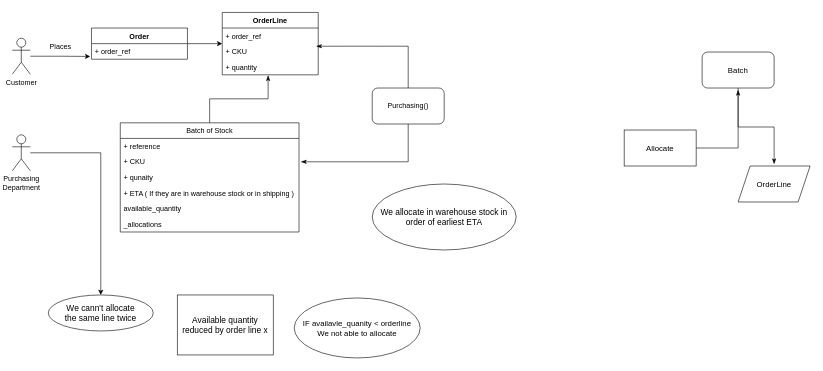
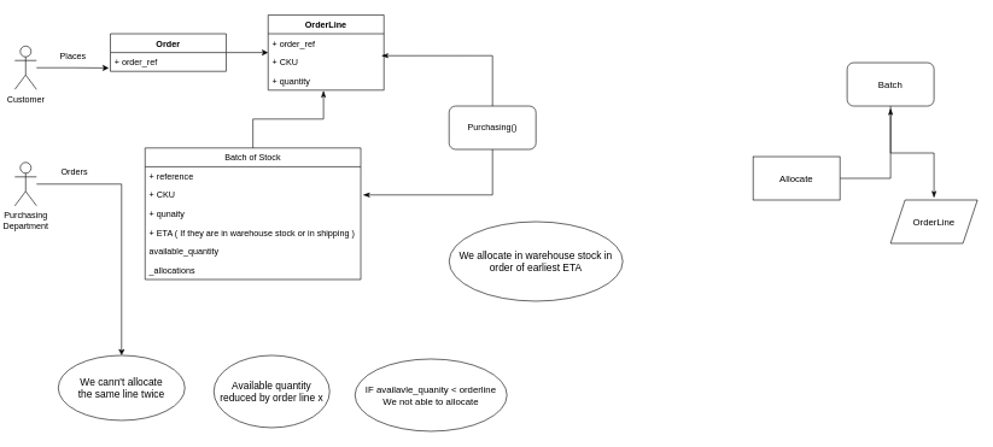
  <mxCell id="0" />
  <mxCell id="1" parent="0" />
  <mxCell id="2" style="edgeStyle=orthogonalEdgeStyle;rounded=0;orthogonalLoop=1;jettySize=auto;html=1;entryX=-0.013;entryY=0.821;entryDx=0;entryDy=0;entryPerimeter=0;" parent="1" source="3" target="7" edge="1"><mxGeometry relative="1" as="geometry" /></mxCell>
  <mxCell id="3" value="Customer" style="shape=umlActor;verticalLabelPosition=bottom;verticalAlign=top;html=1;" parent="1" vertex="1"><mxGeometry x="20" y="63" width="30" height="60" as="geometry" /></mxCell>
  <mxCell id="4" value="Places" style="text;html=1;align=center;verticalAlign=middle;resizable=0;points=[];autosize=1;" parent="1" vertex="1"><mxGeometry x="70" y="63" width="60" height="30" as="geometry" /></mxCell>
  <mxCell id="5" value="" style="edgeStyle=orthogonalEdgeStyle;rounded=0;orthogonalLoop=1;jettySize=auto;html=1;" parent="1" source="6" target="8" edge="1"><mxGeometry relative="1" as="geometry" /></mxCell>
  <mxCell id="6" value="Order" style="swimlane;fontStyle=1;align=center;verticalAlign=top;childLayout=stackLayout;horizontal=1;startSize=26;horizontalStack=0;resizeParent=1;resizeParentMax=0;resizeLast=0;collapsible=1;marginBottom=0;" parent="1" vertex="1"><mxGeometry x="152" y="46" width="160" height="52" as="geometry" /></mxCell>
  <mxCell id="7" value="+ order_ref" style="text;align=left;verticalAlign=top;spacingLeft=4;spacingRight=4;overflow=hidden;rotatable=0;points=[[0,0.5],[1,0.5]];portConstraint=eastwest;" parent="6" vertex="1"><mxGeometry y="26" width="160" height="26" as="geometry" /></mxCell>
  <mxCell id="8" value="OrderLine" style="swimlane;fontStyle=1;align=center;verticalAlign=top;childLayout=stackLayout;horizontal=1;startSize=26;horizontalStack=0;resizeParent=1;resizeParentMax=0;resizeLast=0;collapsible=1;marginBottom=0;" parent="1" vertex="1"><mxGeometry x="370" y="20" width="160" height="104" as="geometry" /></mxCell>
  <mxCell id="9" value="+ order_ref" style="text;align=left;verticalAlign=top;spacingLeft=4;spacingRight=4;overflow=hidden;rotatable=0;points=[[0,0.5],[1,0.5]];portConstraint=eastwest;" parent="8" vertex="1"><mxGeometry y="26" width="160" height="26" as="geometry" /></mxCell>
  <mxCell id="10" value="+ CKU" style="text;align=left;verticalAlign=top;spacingLeft=4;spacingRight=4;overflow=hidden;rotatable=0;points=[[0,0.5],[1,0.5]];portConstraint=eastwest;" parent="8" vertex="1"><mxGeometry y="52" width="160" height="26" as="geometry" /></mxCell>
  <mxCell id="11" value="+ quantity" style="text;align=left;verticalAlign=top;spacingLeft=4;spacingRight=4;overflow=hidden;rotatable=0;points=[[0,0.5],[1,0.5]];portConstraint=eastwest;" parent="8" vertex="1"><mxGeometry y="78" width="160" height="26" as="geometry" /></mxCell>
  <mxCell id="12" style="edgeStyle=orthogonalEdgeStyle;rounded=0;orthogonalLoop=1;jettySize=auto;html=1;" parent="1" source="13" target="24" edge="1"><mxGeometry relative="1" as="geometry" /></mxCell>
  <mxCell id="13" value="Purchasing &lt;br&gt;Department" style="shape=umlActor;verticalLabelPosition=bottom;verticalAlign=top;html=1;fillColor=none;" parent="1" vertex="1"><mxGeometry x="20" y="224" width="30" height="60" as="geometry" /></mxCell>
  <mxCell id="14" style="edgeStyle=orthogonalEdgeStyle;shape=connector;rounded=0;orthogonalLoop=1;jettySize=auto;html=1;entryX=0.478;entryY=1.026;entryDx=0;entryDy=0;entryPerimeter=0;labelBackgroundColor=default;strokeColor=default;strokeWidth=1;fontFamily=Helvetica;fontSize=13;fontColor=default;startArrow=none;startFill=0;endArrow=classicThin;endFill=1;startSize=7;endSize=7;targetPerimeterSpacing=3;" parent="1" source="15" target="11" edge="1"><mxGeometry relative="1" as="geometry" /></mxCell>
  <mxCell id="15" value="Batch of Stock" style="swimlane;fontStyle=0;childLayout=stackLayout;horizontal=1;startSize=26;fillColor=none;horizontalStack=0;resizeParent=1;resizeParentMax=0;resizeLast=0;collapsible=1;marginBottom=0;" parent="1" vertex="1"><mxGeometry x="200" y="204" width="298" height="182" as="geometry" /></mxCell>
  <mxCell id="16" value="+ reference" style="text;strokeColor=none;fillColor=none;align=left;verticalAlign=top;spacingLeft=4;spacingRight=4;overflow=hidden;rotatable=0;points=[[0,0.5],[1,0.5]];portConstraint=eastwest;" parent="15" vertex="1"><mxGeometry y="26" width="298" height="26" as="geometry" /></mxCell>
  <mxCell id="17" value="+ CKU" style="text;strokeColor=none;fillColor=none;align=left;verticalAlign=top;spacingLeft=4;spacingRight=4;overflow=hidden;rotatable=0;points=[[0,0.5],[1,0.5]];portConstraint=eastwest;" parent="15" vertex="1"><mxGeometry y="52" width="298" height="26" as="geometry" /></mxCell>
  <mxCell id="18" value="+ qunaity" style="text;strokeColor=none;fillColor=none;align=left;verticalAlign=top;spacingLeft=4;spacingRight=4;overflow=hidden;rotatable=0;points=[[0,0.5],[1,0.5]];portConstraint=eastwest;" parent="15" vertex="1"><mxGeometry y="78" width="298" height="26" as="geometry" /></mxCell>
  <mxCell id="19" value="+ ETA ( If they are in warehouse stock or in shipping )" style="text;strokeColor=none;fillColor=none;align=left;verticalAlign=top;spacingLeft=4;spacingRight=4;overflow=hidden;rotatable=0;points=[[0,0.5],[1,0.5]];portConstraint=eastwest;" parent="15" vertex="1"><mxGeometry y="104" width="298" height="26" as="geometry" /></mxCell>
  <mxCell id="20" value="available_quantity" style="text;strokeColor=none;fillColor=none;align=left;verticalAlign=top;spacingLeft=4;spacingRight=4;overflow=hidden;rotatable=0;points=[[0,0.5],[1,0.5]];portConstraint=eastwest;" parent="15" vertex="1"><mxGeometry y="130" width="298" height="26" as="geometry" /></mxCell>
  <mxCell id="21" value="_allocations" style="text;strokeColor=none;fillColor=none;align=left;verticalAlign=top;spacingLeft=4;spacingRight=4;overflow=hidden;rotatable=0;points=[[0,0.5],[1,0.5]];portConstraint=eastwest;" parent="15" vertex="1"><mxGeometry y="156" width="298" height="26" as="geometry" /></mxCell>
+ <mxCell id="22" value="Orders" style="text;html=1;align=center;verticalAlign=middle;resizable=0;points=[];autosize=1;strokeColor=none;fillColor=none;" parent="1" vertex="1"><mxGeometry x="72" y="223" width="60" height="30" as="geometry" /></mxCell>
  <mxCell id="23" value="&lt;font style=&quot;font-size: 13px;&quot;&gt;IF availavle_quanity &amp;lt; orderline&lt;br&gt;We not able to allocate&lt;/font&gt;" style="ellipse;whiteSpace=wrap;html=1;fontSize=14;fillColor=none;" parent="1" vertex="1"><mxGeometry x="490" y="496" width="210" height="100" as="geometry" /></mxCell>
- <mxCell id="24" value="We cann't allocate &lt;br&gt;the same line twice" style="ellipse;whiteSpace=wrap;html=1;fontSize=14;fillColor=none;" parent="1" vertex="1"><mxGeometry x="80" y="491" width="175" height="60" as="geometry" /></mxCell>
- <mxCell id="25" value="Available quantity reduced by order line x" style="whiteSpace=wrap;html=1;fontSize=14;fillColor=none;rounded=0;" parent="1" vertex="1"><mxGeometry x="295" y="491" width="160" height="100" as="geometry" /></mxCell>
+ <mxCell id="24" value="We cann't allocate &lt;br&gt;the same line twice" style="ellipse;whiteSpace=wrap;html=1;fontSize=14;fillColor=none;" parent="1" vertex="1"><mxGeometry x="80" y="491" width="175" height="90" as="geometry" /></mxCell>
+ <mxCell id="25" value="Available quantity reduced by order line x" style="ellipse;whiteSpace=wrap;html=1;fontSize=14;fillColor=none;" parent="1" vertex="1"><mxGeometry x="295" y="491" width="160" height="100" as="geometry" /></mxCell>
  <mxCell id="26" value="&lt;font style=&quot;font-size: 14px;&quot;&gt;We allocate in warehouse stock in&lt;br&gt;order of&amp;nbsp;earliest ETA&lt;/font&gt;" style="ellipse;whiteSpace=wrap;html=1;fontSize=14;fillColor=none;" parent="1" vertex="1"><mxGeometry x="620" y="306" width="240" height="110" as="geometry" /></mxCell>
  <mxCell id="27" style="edgeStyle=orthogonalEdgeStyle;shape=connector;rounded=0;orthogonalLoop=1;jettySize=auto;html=1;labelBackgroundColor=default;strokeColor=default;strokeWidth=1;fontFamily=Helvetica;fontSize=11;fontColor=default;startArrow=none;startFill=0;endArrow=classicThin;endFill=1;startSize=7;endSize=7;targetPerimeterSpacing=3;" parent="1" source="29" target="17" edge="1"><mxGeometry relative="1" as="geometry" /></mxCell>
  <mxCell id="28" style="edgeStyle=orthogonalEdgeStyle;shape=connector;rounded=0;orthogonalLoop=1;jettySize=auto;html=1;entryX=0.978;entryY=1.167;entryDx=0;entryDy=0;entryPerimeter=0;labelBackgroundColor=default;strokeColor=default;strokeWidth=1;fontFamily=Helvetica;fontSize=13;fontColor=default;startArrow=none;startFill=0;endArrow=classicThin;endFill=1;startSize=7;endSize=7;targetPerimeterSpacing=3;" parent="1" source="29" target="9" edge="1"><mxGeometry relative="1" as="geometry" /></mxCell>
  <mxCell id="29" value="Purchasing()" style="rounded=1;whiteSpace=wrap;html=1;" parent="1" vertex="1"><mxGeometry x="620" y="146" width="120" height="60" as="geometry" /></mxCell>
  <mxCell id="30" style="edgeStyle=orthogonalEdgeStyle;shape=connector;rounded=0;orthogonalLoop=1;jettySize=auto;html=1;labelBackgroundColor=default;strokeColor=default;strokeWidth=1;fontFamily=Helvetica;fontSize=13;fontColor=default;startArrow=none;startFill=0;endArrow=classicThin;endFill=1;startSize=7;endSize=7;targetPerimeterSpacing=3;" parent="1" source="31" target="33" edge="1"><mxGeometry relative="1" as="geometry" /></mxCell>
  <mxCell id="31" value="Allocate" style="rounded=0;whiteSpace=wrap;html=1;fontFamily=Helvetica;fontSize=13;fontColor=default;" parent="1" vertex="1"><mxGeometry x="1040" y="216" width="120" height="60" as="geometry" /></mxCell>
  <mxCell id="32" style="edgeStyle=orthogonalEdgeStyle;shape=connector;rounded=0;orthogonalLoop=1;jettySize=auto;html=1;labelBackgroundColor=default;strokeColor=default;strokeWidth=1;fontFamily=Helvetica;fontSize=13;fontColor=default;startArrow=none;startFill=0;endArrow=classicThin;endFill=1;startSize=7;endSize=7;targetPerimeterSpacing=3;" parent="1" source="33" target="34" edge="1"><mxGeometry relative="1" as="geometry" /></mxCell>
  <mxCell id="33" value="Batch" style="rounded=1;whiteSpace=wrap;html=1;fontFamily=Helvetica;fontSize=13;fontColor=default;" parent="1" vertex="1"><mxGeometry x="1170" y="86" width="120" height="60" as="geometry" /></mxCell>
  <mxCell id="34" value="OrderLine" style="shape=parallelogram;perimeter=parallelogramPerimeter;whiteSpace=wrap;html=1;fixedSize=1;fontFamily=Helvetica;fontSize=13;fontColor=default;" parent="1" vertex="1"><mxGeometry x="1230" y="276" width="120" height="60" as="geometry" /></mxCell>
